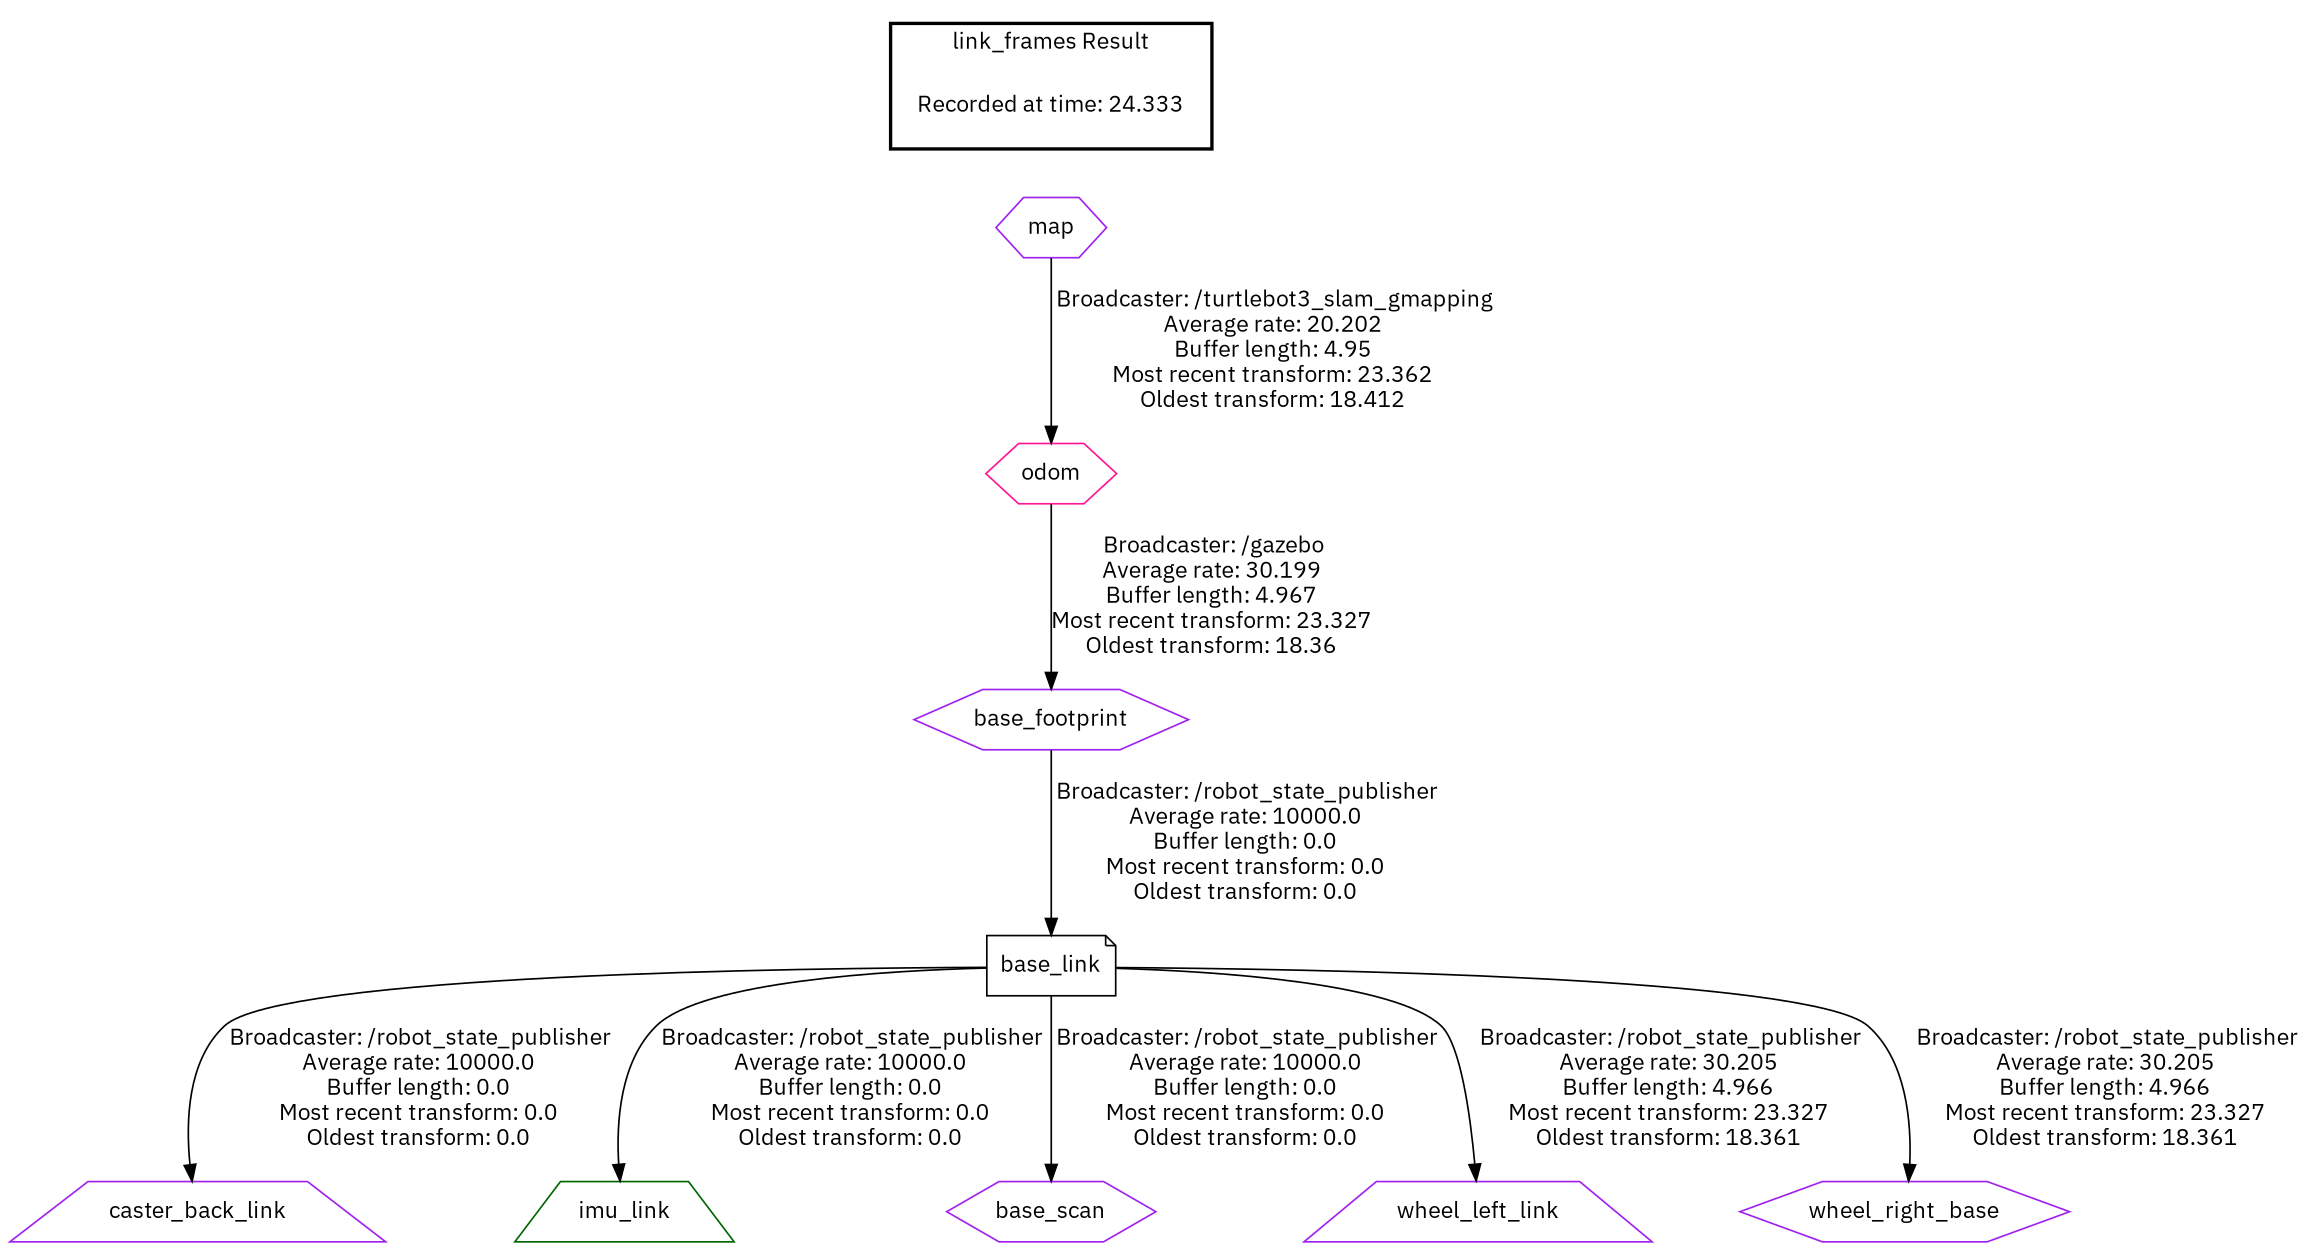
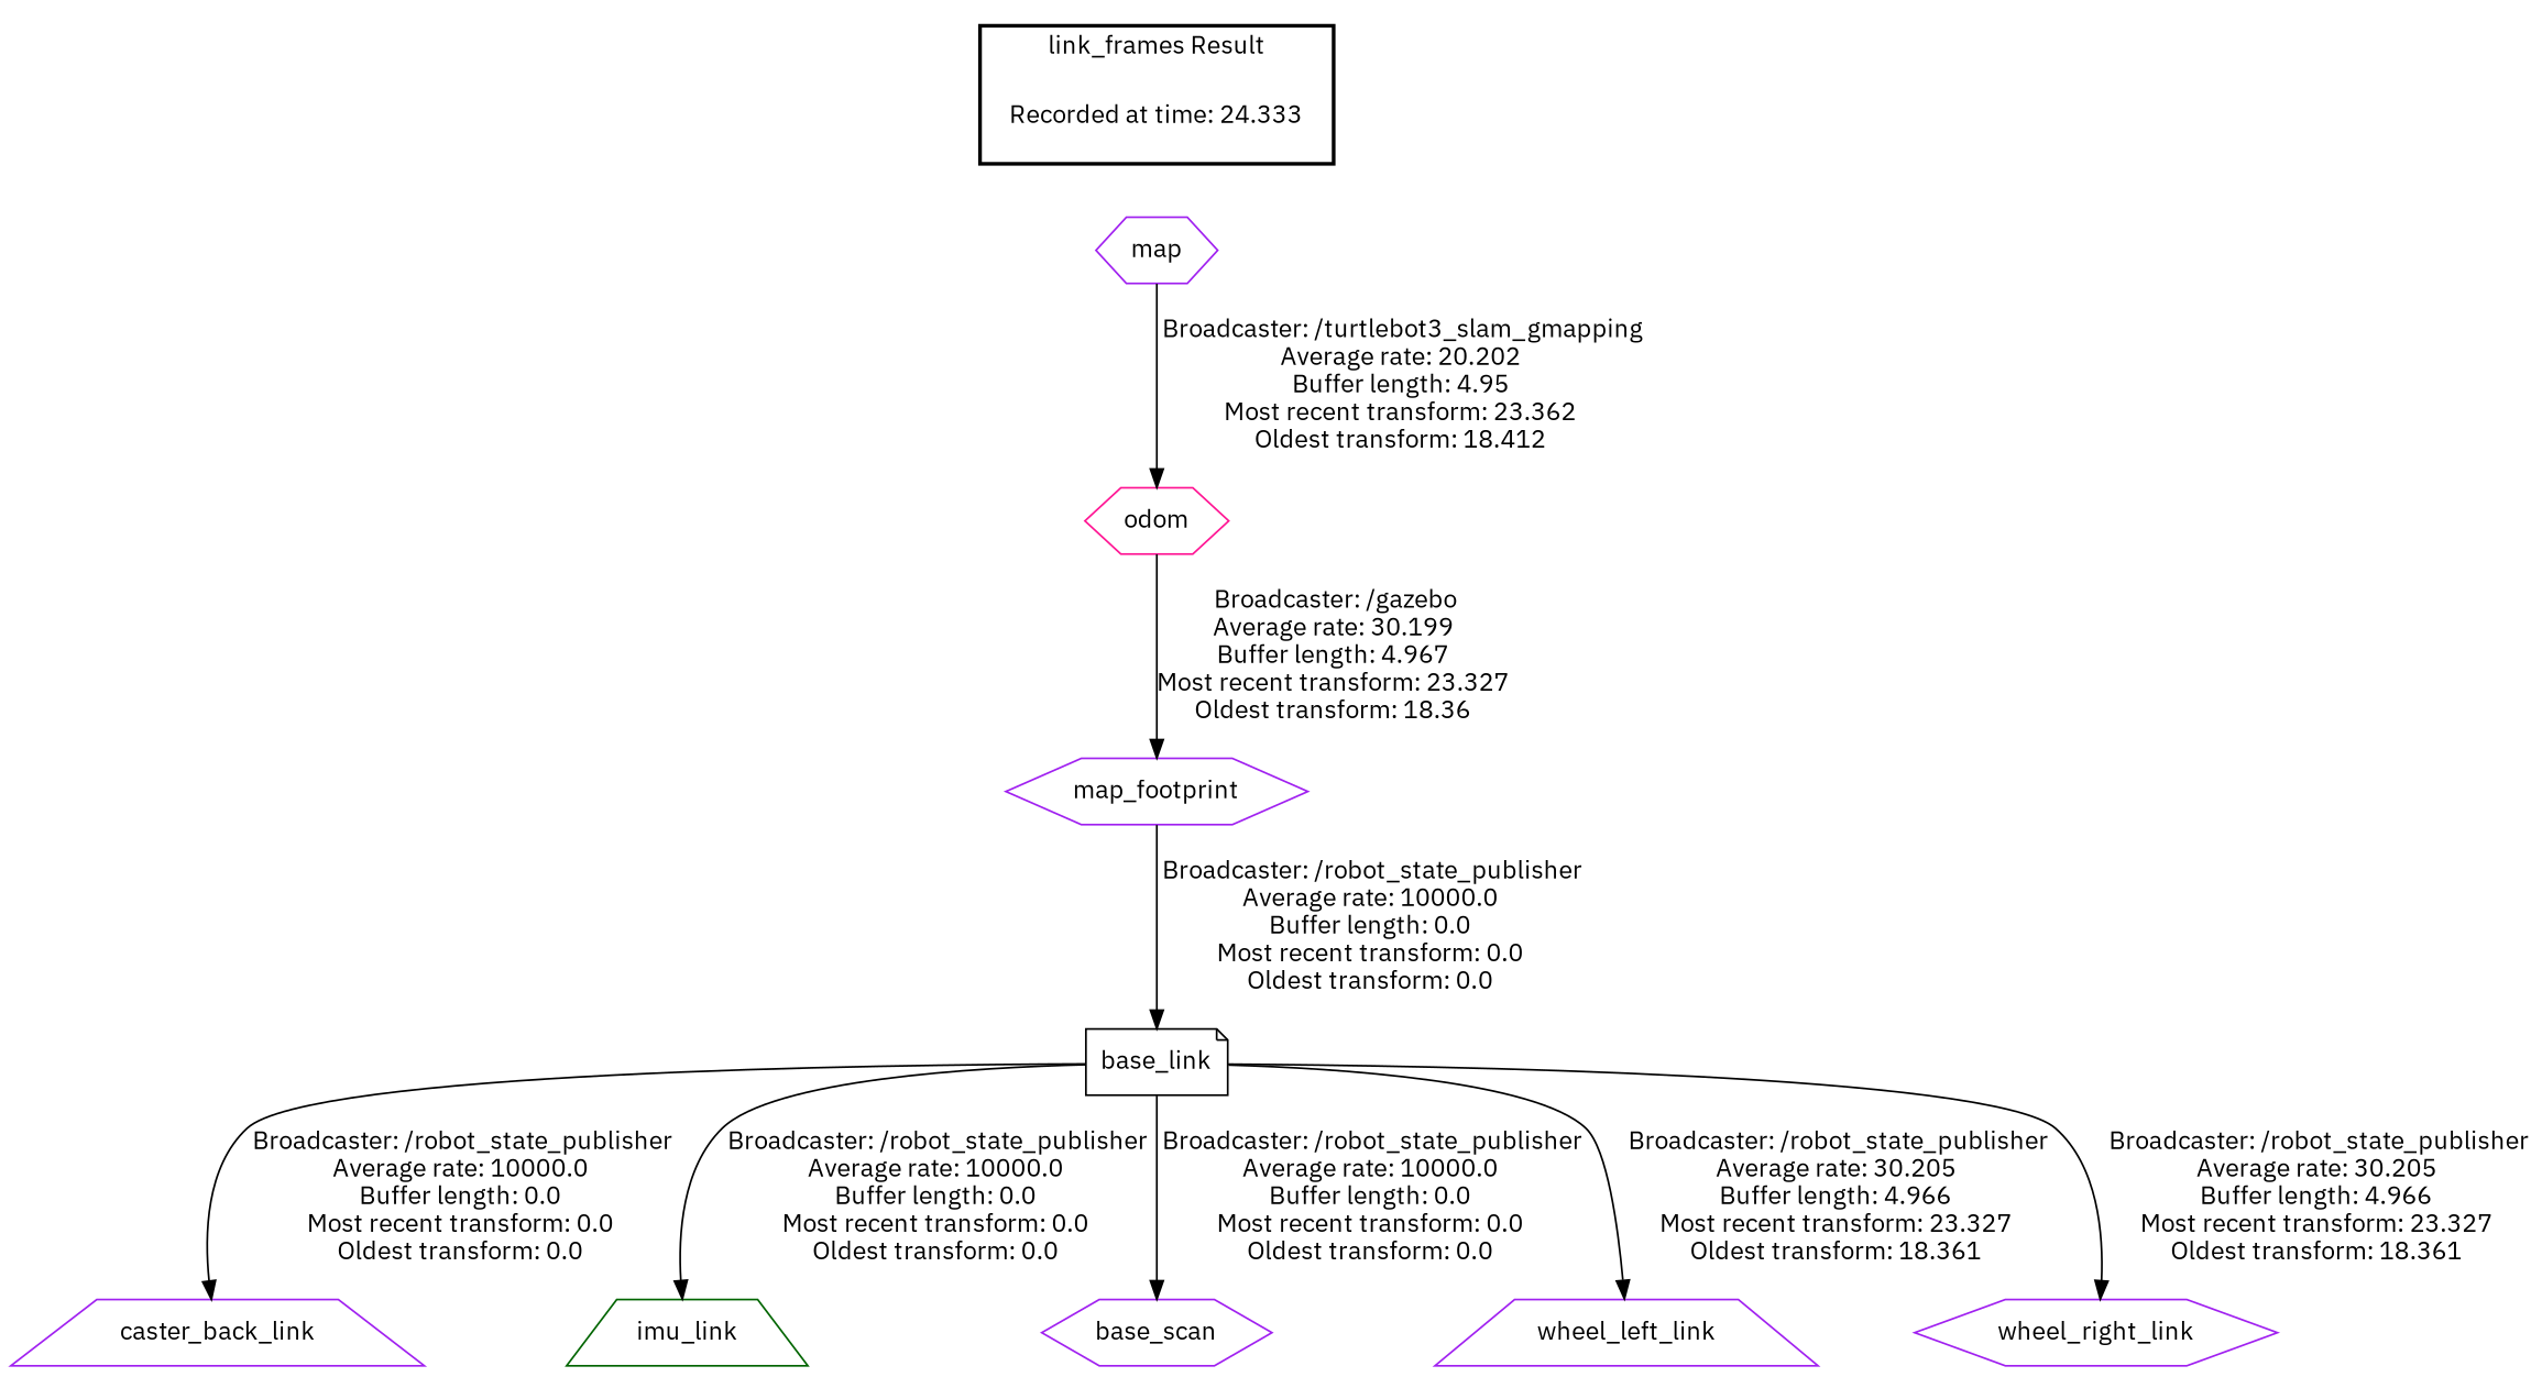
  digraph {
    fontname="IBM Plex Sans"
    node [color=purple fontname="IBM Plex Sans" shape=hexagon]
    edge [fontname="IBM Plex Sans"]
    n1 [label="Recorded at time: 24.333" shape=plaintext]
    map
    base_link [color=black shape=note]
-   base_footprint
+   base_footprint [label=map_footprint]
    caster_back_link [shape=trapezium]
    imu_link [color=darkgreen shape=trapezium]
    base_scan
    wheel_left_link [shape=trapezium]
-   wheel_right_link [label=wheel_right_base]
+   wheel_right_link
    odom [color=deeppink]
    subgraph cluster_1 {
      color=black
      label="link_frames Result"
      style=bold
      n1
    }
    n1 -> map [style=invis]
    map -> odom [label=" Broadcaster: /turtlebot3_slam_gmapping\nAverage rate: 20.202\nBuffer length: 4.95\nMost recent transform: 23.362\nOldest transform: 18.412\n"]
    base_link -> caster_back_link [label=" Broadcaster: /robot_state_publisher\nAverage rate: 10000.0\nBuffer length: 0.0\nMost recent transform: 0.0\nOldest transform: 0.0\n"]
    base_link -> imu_link [label=" Broadcaster: /robot_state_publisher\nAverage rate: 10000.0\nBuffer length: 0.0\nMost recent transform: 0.0\nOldest transform: 0.0\n"]
    base_link -> base_scan [label=" Broadcaster: /robot_state_publisher\nAverage rate: 10000.0\nBuffer length: 0.0\nMost recent transform: 0.0\nOldest transform: 0.0\n"]
    base_link -> wheel_left_link [label=" Broadcaster: /robot_state_publisher\nAverage rate: 30.205\nBuffer length: 4.966\nMost recent transform: 23.327\nOldest transform: 18.361\n"]
    base_link -> wheel_right_link [label=" Broadcaster: /robot_state_publisher\nAverage rate: 30.205\nBuffer length: 4.966\nMost recent transform: 23.327\nOldest transform: 18.361\n"]
    base_footprint -> base_link [label=" Broadcaster: /robot_state_publisher\nAverage rate: 10000.0\nBuffer length: 0.0\nMost recent transform: 0.0\nOldest transform: 0.0\n"]
    odom -> base_footprint [label=" Broadcaster: /gazebo\nAverage rate: 30.199\nBuffer length: 4.967\nMost recent transform: 23.327\nOldest transform: 18.36\n"]
  }
